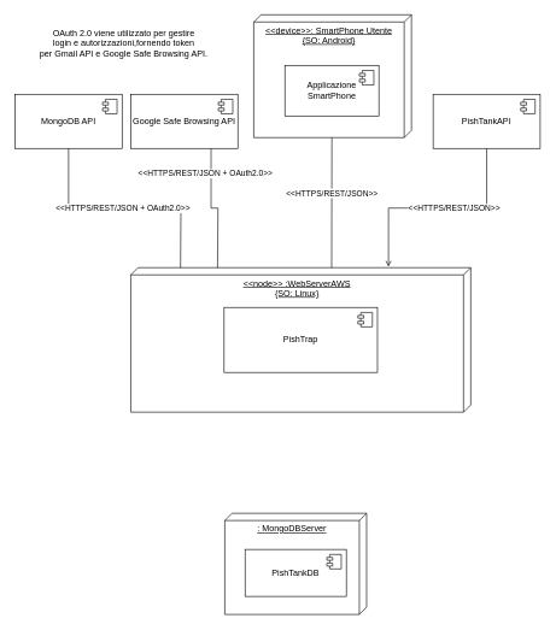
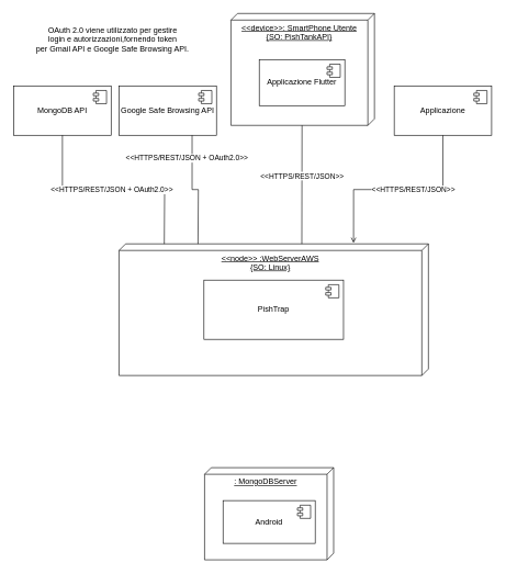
  <mxCell id="0" />
  <mxCell id="1" parent="0" />
- <mxCell id="2" value="&amp;lt;&amp;lt;device&amp;gt;&amp;gt;: SmartPhone Utente&lt;br&gt;{SO: Android}" style="verticalAlign=top;align=center;spacingTop=8;spacingLeft=2;spacingRight=12;shape=cube;size=10;direction=south;fontStyle=4;html=1;whiteSpace=wrap;" parent="1" vertex="1"><mxGeometry x="350" y="20" width="218" height="170" as="geometry" /></mxCell>
- <mxCell id="3" value="Applicazione SmartPhone" style="html=1;dropTarget=0;whiteSpace=wrap;" parent="1" vertex="1"><mxGeometry x="393" y="90" width="130" height="70" as="geometry" /></mxCell>
+ <mxCell id="2" value="&amp;lt;&amp;lt;device&amp;gt;&amp;gt;: SmartPhone Utente&lt;br&gt;{SO: PishTankAPI}" style="verticalAlign=top;align=center;spacingTop=8;spacingLeft=2;spacingRight=12;shape=cube;size=10;direction=south;fontStyle=4;html=1;whiteSpace=wrap;" parent="1" vertex="1"><mxGeometry x="350" y="20" width="218" height="170" as="geometry" /></mxCell>
+ <mxCell id="3" value="Applicazione Flutter" style="html=1;dropTarget=0;whiteSpace=wrap;" parent="1" vertex="1"><mxGeometry x="393" y="90" width="130" height="70" as="geometry" /></mxCell>
  <mxCell id="4" value="" style="shape=module;jettyWidth=8;jettyHeight=4;" parent="3" vertex="1"><mxGeometry x="1" width="20" height="20" relative="1" as="geometry"><mxPoint x="-27" y="7" as="offset" /></mxGeometry></mxCell>
  <mxCell id="5" value="&amp;lt;&amp;lt;node&amp;gt;&amp;gt;&amp;nbsp;:WebServerAWS&lt;br&gt;{SO: Linux}" style="verticalAlign=top;align=center;spacingTop=8;spacingLeft=2;spacingRight=12;shape=cube;size=10;direction=south;fontStyle=4;html=1;whiteSpace=wrap;" parent="1" vertex="1"><mxGeometry x="180" y="370" width="470" height="200" as="geometry" /></mxCell>
  <mxCell id="6" style="rounded=0;orthogonalLoop=1;jettySize=auto;html=1;endArrow=none;endFill=0;entryX=0.009;entryY=0.414;entryDx=0;entryDy=0;entryPerimeter=0;" parent="1" edge="1"><mxGeometry relative="1" as="geometry"><mxPoint x="457.69" y="370" as="targetPoint" /><mxPoint x="458" y="190" as="sourcePoint" /></mxGeometry></mxCell>
  <mxCell id="7" value="&amp;lt;&amp;lt;HTTPS/REST/JSON&amp;gt;&amp;gt;" style="edgeLabel;html=1;align=center;verticalAlign=middle;resizable=0;points=[];" parent="6" vertex="1" connectable="0"><mxGeometry x="-0.147" relative="1" as="geometry"><mxPoint as="offset" /></mxGeometry></mxCell>
  <mxCell id="8" value=": MongoDBServer" style="verticalAlign=top;align=center;spacingTop=8;spacingLeft=2;spacingRight=12;shape=cube;size=10;direction=south;fontStyle=4;html=1;whiteSpace=wrap;" parent="1" vertex="1"><mxGeometry x="310" y="710" width="196" height="140" as="geometry" /></mxCell>
  <mxCell id="9" value="Google Safe Browsing API" style="html=1;dropTarget=0;whiteSpace=wrap;" parent="1" vertex="1"><mxGeometry x="180" y="130" width="148" height="75" as="geometry" /></mxCell>
  <mxCell id="10" value="" style="shape=module;jettyWidth=8;jettyHeight=4;" parent="9" vertex="1"><mxGeometry x="1" width="20" height="20" relative="1" as="geometry"><mxPoint x="-27" y="7" as="offset" /></mxGeometry></mxCell>
  <mxCell id="11" value="MongoDB API" style="html=1;dropTarget=0;whiteSpace=wrap;" parent="1" vertex="1"><mxGeometry x="20" y="130" width="148" height="75" as="geometry" /></mxCell>
  <mxCell id="12" value="" style="shape=module;jettyWidth=8;jettyHeight=4;" parent="11" vertex="1"><mxGeometry x="1" width="20" height="20" relative="1" as="geometry"><mxPoint x="-27" y="7" as="offset" /></mxGeometry></mxCell>
  <mxCell id="13" style="edgeStyle=orthogonalEdgeStyle;rounded=0;orthogonalLoop=1;jettySize=auto;html=1;endArrow=none;endFill=0;entryX=-0.001;entryY=0.875;entryDx=0;entryDy=0;entryPerimeter=0;exitX=0.5;exitY=1;exitDx=0;exitDy=0;" parent="1" source="11" edge="1"><mxGeometry relative="1" as="geometry"><mxPoint x="50" y="280" as="sourcePoint" /><mxPoint x="248.75" y="370" as="targetPoint" /></mxGeometry></mxCell>
  <mxCell id="14" value="&amp;lt;&amp;lt;HTTPS/REST/JSON + OAuth2.0&amp;gt;&amp;gt;" style="edgeLabel;html=1;align=center;verticalAlign=middle;resizable=0;points=[];" parent="13" vertex="1" connectable="0"><mxGeometry x="-0.147" relative="1" as="geometry"><mxPoint x="20" as="offset" /></mxGeometry></mxCell>
- <mxCell id="15" value="PishTankAPI" style="html=1;dropTarget=0;whiteSpace=wrap;" parent="1" vertex="1"><mxGeometry x="598" y="130" width="148" height="75" as="geometry" /></mxCell>
+ <mxCell id="15" value="Applicazione" style="html=1;dropTarget=0;whiteSpace=wrap;" parent="1" vertex="1"><mxGeometry x="598" y="130" width="148" height="75" as="geometry" /></mxCell>
  <mxCell id="16" value="" style="shape=module;jettyWidth=8;jettyHeight=4;" parent="15" vertex="1"><mxGeometry x="1" width="20" height="20" relative="1" as="geometry"><mxPoint x="-27" y="7" as="offset" /></mxGeometry></mxCell>
  <mxCell id="17" style="edgeStyle=orthogonalEdgeStyle;rounded=0;orthogonalLoop=1;jettySize=auto;html=1;exitX=0.5;exitY=1;exitDx=0;exitDy=0;endArrow=open;endFill=0;entryX=-0.007;entryY=0.242;entryDx=0;entryDy=0;entryPerimeter=0;" parent="1" source="15" target="5" edge="1"><mxGeometry relative="1" as="geometry"><mxPoint x="667" y="175" as="sourcePoint" /><mxPoint x="554" y="377" as="targetPoint" /></mxGeometry></mxCell>
  <mxCell id="18" value="&amp;lt;&amp;lt;HTTPS/REST/JSON&amp;gt;&amp;gt;" style="edgeLabel;html=1;align=center;verticalAlign=middle;resizable=0;points=[];" parent="17" vertex="1" connectable="0"><mxGeometry x="-0.147" relative="1" as="geometry"><mxPoint as="offset" /></mxGeometry></mxCell>
- <mxCell id="19" value="PishTankDB" style="html=1;dropTarget=0;whiteSpace=wrap;" parent="1" vertex="1"><mxGeometry x="338" y="760" width="140" height="65" as="geometry" /></mxCell>
+ <mxCell id="19" value="Android" style="html=1;dropTarget=0;whiteSpace=wrap;" parent="1" vertex="1"><mxGeometry x="338" y="760" width="140" height="65" as="geometry" /></mxCell>
  <mxCell id="20" value="" style="shape=module;jettyWidth=8;jettyHeight=4;" parent="19" vertex="1"><mxGeometry x="1" width="20" height="20" relative="1" as="geometry"><mxPoint x="-27" y="7" as="offset" /></mxGeometry></mxCell>
  <mxCell id="21" value="&lt;div&gt;OAuth 2.0 viene utilizzato per gestire &lt;br&gt;login e autorizzazioni,fornendo token &lt;br&gt;per Gmail API e Google Safe Browsing API.&lt;/div&gt;" style="text;html=1;align=center;verticalAlign=middle;resizable=0;points=[];autosize=1;strokeColor=none;fillColor=none;" parent="1" vertex="1"><mxGeometry x="40" y="30" width="260" height="60" as="geometry" /></mxCell>
  <mxCell id="22" style="edgeStyle=orthogonalEdgeStyle;rounded=0;orthogonalLoop=1;jettySize=auto;html=1;endArrow=none;endFill=0;exitX=0.75;exitY=1;exitDx=0;exitDy=0;" edge="1" parent="1" source="9"><mxGeometry relative="1" as="geometry"><mxPoint x="200" y="220" as="sourcePoint" /><mxPoint x="300" y="370" as="targetPoint" /></mxGeometry></mxCell>
  <mxCell id="23" value="&amp;lt;&amp;lt;HTTPS/REST/JSON + OAuth2.0&amp;gt;&amp;gt;" style="edgeLabel;html=1;align=center;verticalAlign=middle;resizable=0;points=[];" vertex="1" connectable="0" parent="22"><mxGeometry x="-0.147" relative="1" as="geometry"><mxPoint x="-9" y="-40" as="offset" /></mxGeometry></mxCell>
  <mxCell id="24" value="PishTrap" style="html=1;dropTarget=0;whiteSpace=wrap;" vertex="1" parent="1"><mxGeometry x="309" y="425" width="212" height="90" as="geometry" /></mxCell>
  <mxCell id="25" value="" style="shape=module;jettyWidth=8;jettyHeight=4;" vertex="1" parent="24"><mxGeometry x="1" width="20" height="20" relative="1" as="geometry"><mxPoint x="-27" y="7" as="offset" /></mxGeometry></mxCell>
